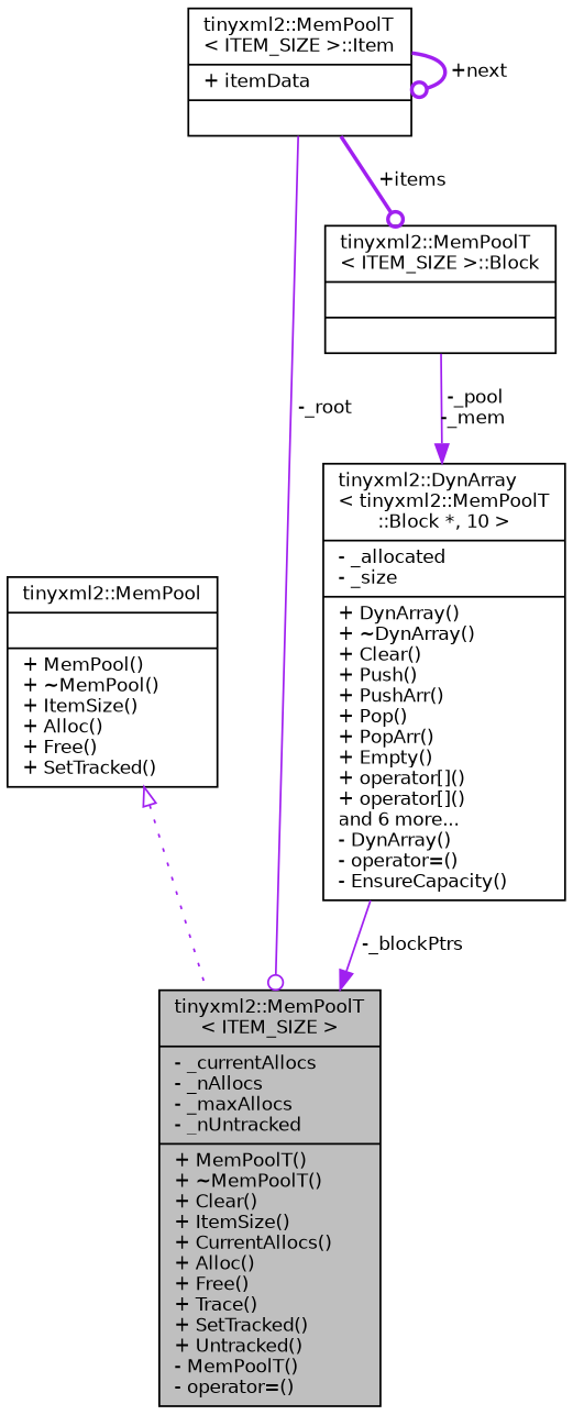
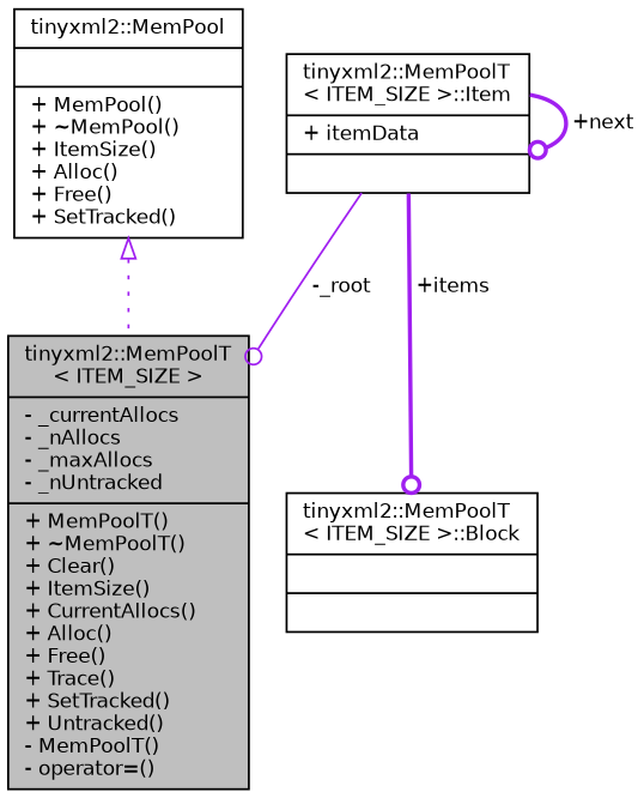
  digraph {
    node [color=black fillcolor=white fontname=Helvetica fontsize=10 shape=record style=filled]
    edge [color=purple fontname=Helvetica fontsize=10 labelfontname=Helvetica labelfontsize=10 style=solid arrowhead=odot]
    n1 [fillcolor=grey75 fontcolor=black height=0.2 label="{tinyxml2::MemPoolT\l\< ITEM_SIZE \>\n|- _currentAllocs\l- _nAllocs\l- _maxAllocs\l- _nUntracked\l|+ MemPoolT()\l+ ~MemPoolT()\l+ Clear()\l+ ItemSize()\l+ CurrentAllocs()\l+ Alloc()\l+ Free()\l+ Trace()\l+ SetTracked()\l+ Untracked()\l- MemPoolT()\l- operator=()\l}" width=0.4]
    n2 [height=0.2 label="{tinyxml2::MemPool\n||+ MemPool()\l+ ~MemPool()\l+ ItemSize()\l+ Alloc()\l+ Free()\l+ SetTracked()\l}" width=0.4]
-   n3 [height=0.2 label="{tinyxml2::DynArray\l\< tinyxml2::MemPoolT\l::Block *, 10 \>\n|- _allocated\l- _size\l|+ DynArray()\l+ ~DynArray()\l+ Clear()\l+ Push()\l+ PushArr()\l+ Pop()\l+ PopArr()\l+ Empty()\l+ operator[]()\l+ operator[]()\land 6 more...\l- DynArray()\l- operator=()\l- EnsureCapacity()\l}" width=0.4]
    n4 [height=0.2 label="{tinyxml2::MemPoolT\l\< ITEM_SIZE \>::Block\n||}" width=0.4]
    n5 [height=0.2 label="{tinyxml2::MemPoolT\l\< ITEM_SIZE \>::Item\n|+ itemData\l|}" width=0.4]
    n2 -> n1 [arrowtail=onormal dir=back style=dotted arrowhead=""]
-   n3 -> n1 [arrowhead=normal label=" -_blockPtrs"]
-   n4 -> n3 [arrowhead=normal label=" -_pool\n-_mem"]
    n5 -> n1 [label=" -_root"]
    n5 -> n4 [label=" +items" style=bold]
    n5 -> n5 [label=" +next" style=bold]
  }
